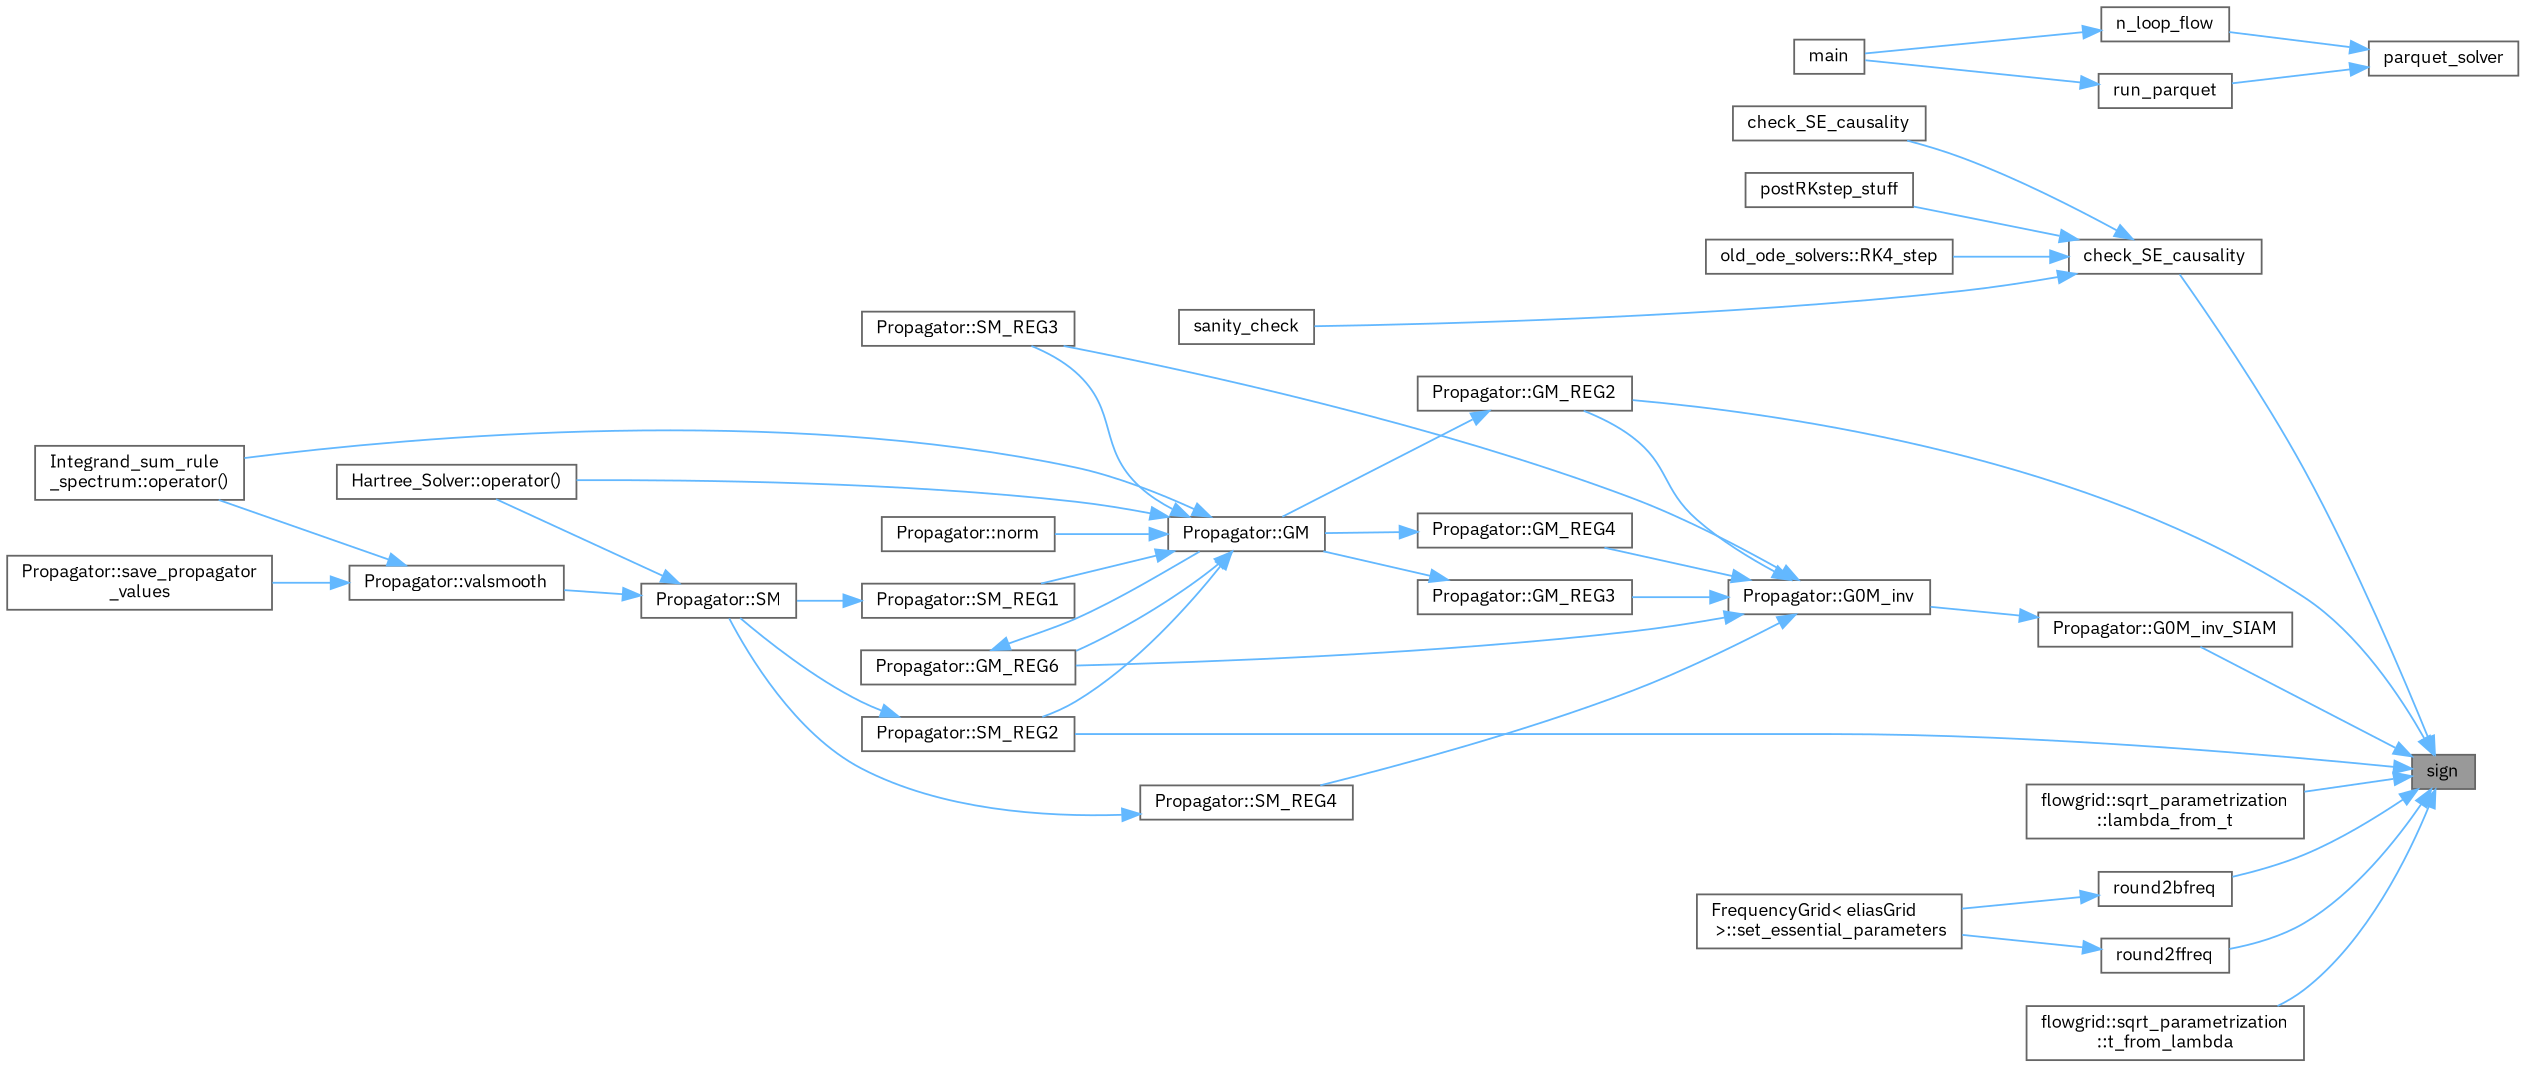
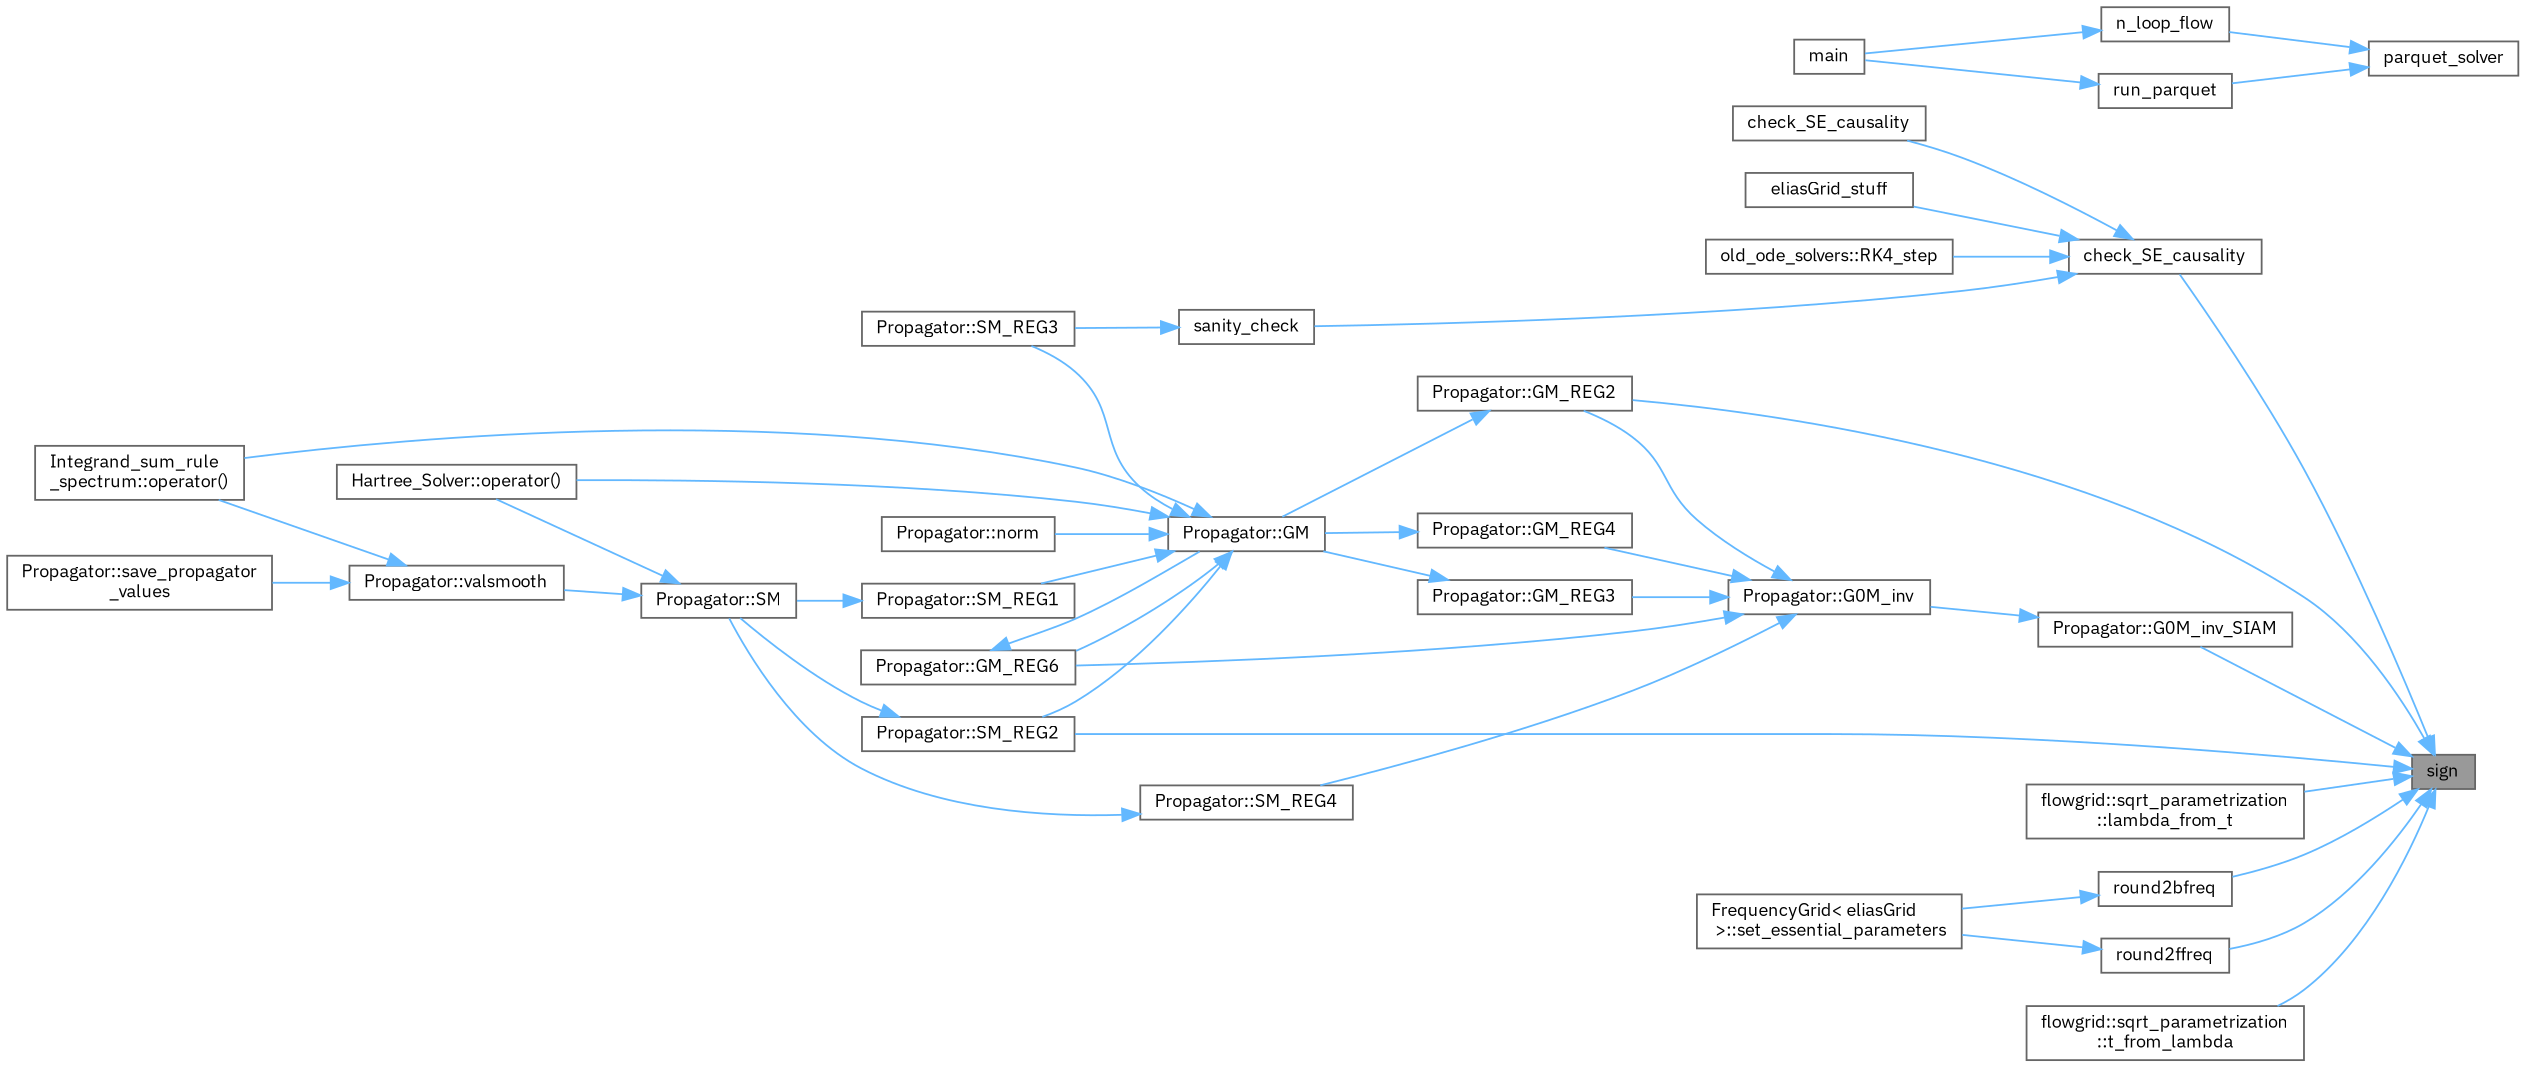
  digraph {
    fontname="IBM Plex Sans"
    rankdir=RL
    node [color=grey40 fillcolor=white fontname="IBM Plex Sans" fontsize=10 shape=box style=filled]
    edge [color=steelblue1 dir=back fontname="IBM Plex Sans" fontsize=10 labelfontname=Helvetica labelfontsize=10 style=solid]
    n1 [color=gray40 fillcolor=grey60 fontcolor=black height=0.2 label=sign width=0.4]
    n2 [height=0.2 label=check_SE_causality width=0.4]
    n3 [height=0.2 label="Propagator::G0M_inv_SIAM" width=0.4]
    n4 [height=0.2 label="Propagator::SM_REG2" width=0.4]
    n5 [height=0.2 label="Propagator::GM_REG2" width=0.4]
    n6 [height=0.2 label="flowgrid::sqrt_parametrization\l::lambda_from_t" width=0.4]
    n7 [height=0.2 label=round2bfreq width=0.4]
    n8 [height=0.2 label=round2ffreq width=0.4]
    n9 [height=0.2 label="flowgrid::sqrt_parametrization\l::t_from_lambda" width=0.4]
    n10 [height=0.2 label=check_SE_causality width=0.4]
-   n11 [height=0.2 label=postRKstep_stuff width=0.4]
+   n11 [height=0.2 label=eliasGrid_stuff width=0.4]
    n12 [height=0.2 label="old_ode_solvers::RK4_step" width=0.4]
    n13 [height=0.2 label=sanity_check width=0.4]
    n14 [height=0.2 label="Propagator::G0M_inv" width=0.4]
    n15 [height=0.2 label="Propagator::SM" width=0.4]
    n16 [height=0.2 label="Propagator::GM" width=0.4]
    n17 [height=0.2 label="FrequencyGrid\< eliasGrid\l \>::set_essential_parameters" width=0.4]
    n18 [height=0.2 label=parquet_solver width=0.4]
    n19 [height=0.2 label=n_loop_flow width=0.4]
    n20 [height=0.2 label=run_parquet width=0.4]
    n21 [height=0.2 label=main width=0.4]
    n22 [height=0.2 label="Propagator::GM_REG6" width=0.4]
    n23 [height=0.2 label="Propagator::SM_REG3" width=0.4]
    n24 [height=0.2 label="Propagator::GM_REG3" width=0.4]
    n25 [height=0.2 label="Propagator::GM_REG4" width=0.4]
    n26 [height=0.2 label="Propagator::SM_REG4" width=0.4]
    n27 [height=0.2 label="Propagator::norm" width=0.4]
    n28 [height=0.2 label="Hartree_Solver::operator()" width=0.4]
    n29 [height=0.2 label="Propagator::SM_REG1" width=0.4]
    n30 [height=0.2 label="Integrand_sum_rule\l_spectrum::operator()" width=0.4]
    n31 [height=0.2 label="Propagator::valsmooth" width=0.4]
    n32 [height=0.2 label="Propagator::save_propagator\l_values" width=0.4]
    n1 -> n2
    n1 -> n3
    n1 -> n4
    n1 -> n5
    n1 -> n6
    n1 -> n7
    n1 -> n8
    n1 -> n9
    n2 -> n10
    n2 -> n11
    n2 -> n12
    n2 -> n13
    n3 -> n14
    n4 -> n15
    n5 -> n16
    n7 -> n17
    n8 -> n17
    n14 -> n5
    n14 -> n22
-   n14 -> n23
+   n13 -> n23
    n14 -> n24
    n14 -> n25
    n14 -> n26
    n15 -> n28
    n15 -> n31
    n16 -> n4
    n16 -> n22
    n16 -> n23
    n16 -> n27
    n16 -> n28
    n16 -> n29
    n16 -> n30
    n18 -> n19
    n18 -> n20
    n19 -> n21
    n20 -> n21
    n22 -> n16
    n24 -> n16
    n25 -> n16
    n26 -> n15
    n29 -> n15
    n31 -> n30
    n31 -> n32
  }
